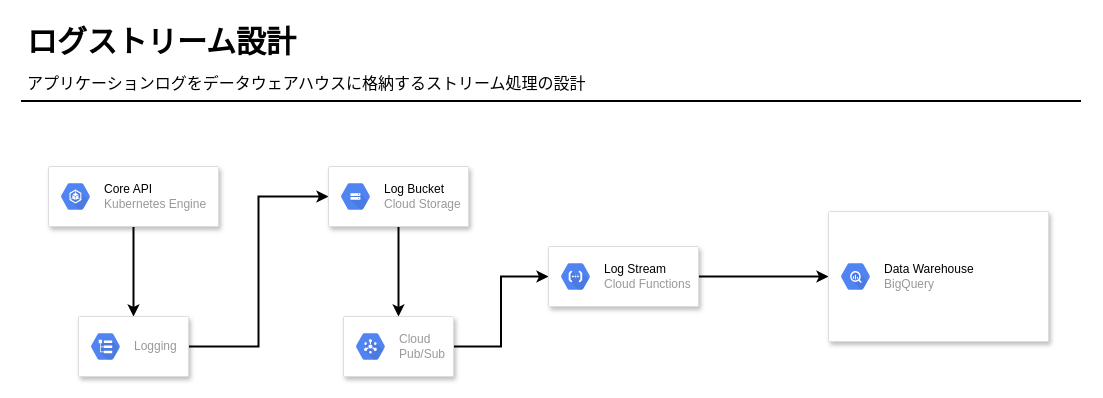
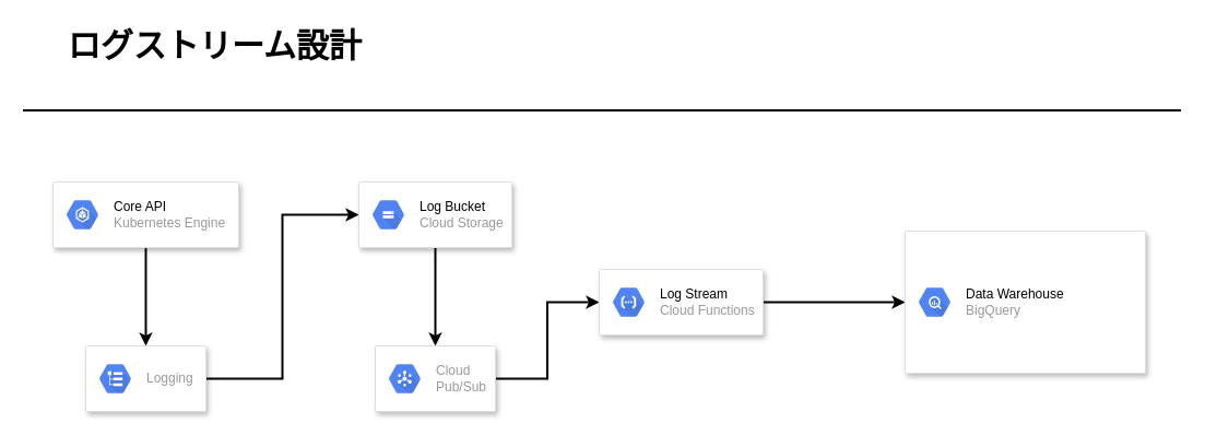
  <mxCell id="0" />
  <mxCell id="1" parent="0" />
- <mxCell id="2" value="ログストリーム設計" style="text;html=1;resizable=0;points=[];autosize=1;align=left;verticalAlign=top;spacingTop=-4;fontSize=30;fontStyle=1" parent="1" vertex="1"><mxGeometry x="24.5" y="20.5" width="280" height="40" as="geometry" /></mxCell>
- <mxCell id="3" value="アプリケーションログをデータウェアハウスに格納するストリーム処理の設計" style="text;html=1;resizable=0;points=[];autosize=1;align=left;verticalAlign=top;spacingTop=-4;fontSize=16;" parent="1" vertex="1"><mxGeometry x="24.5" y="70.5" width="570" height="20" as="geometry" /></mxCell>
+ <mxCell id="2" value="ログストリーム設計" style="text;html=1;resizable=0;points=[];autosize=1;align=left;verticalAlign=top;spacingTop=-4;fontSize=30;fontStyle=1" parent="1" vertex="1"><mxGeometry x="59.5" y="20.5" width="280" height="40" as="geometry" /></mxCell>
  <mxCell id="4" value="" style="line;strokeWidth=2;html=1;fontSize=14;" parent="1" vertex="1"><mxGeometry x="20.5" y="95.5" width="1060" height="10" as="geometry" /></mxCell>
  <mxCell id="5" style="edgeStyle=orthogonalEdgeStyle;rounded=0;orthogonalLoop=1;jettySize=auto;html=1;entryX=0.5;entryY=0;entryDx=0;entryDy=0;strokeWidth=2;" edge="1" parent="1" source="6" target="9"><mxGeometry relative="1" as="geometry" /></mxCell>
  <mxCell id="6" value="" style="strokeColor=#dddddd;shadow=1;strokeWidth=1;rounded=1;absoluteArcSize=1;arcSize=2;" vertex="1" parent="1"><mxGeometry x="48" y="166" width="170" height="60" as="geometry" /></mxCell>
  <mxCell id="7" value="&lt;font color=&quot;#000000&quot;&gt;Core API&lt;/font&gt;&lt;br&gt;Kubernetes Engine" style="dashed=0;connectable=0;html=1;fillColor=#5184F3;strokeColor=none;shape=mxgraph.gcp2.hexIcon;prIcon=container_engine;part=1;labelPosition=right;verticalLabelPosition=middle;align=left;verticalAlign=middle;spacingLeft=5;fontColor=#999999;fontSize=12;" vertex="1" parent="6"><mxGeometry y="0.5" width="44" height="39" relative="1" as="geometry"><mxPoint x="5" y="-19.5" as="offset" /></mxGeometry></mxCell>
  <mxCell id="8" style="edgeStyle=orthogonalEdgeStyle;rounded=0;orthogonalLoop=1;jettySize=auto;html=1;entryX=0;entryY=0.5;entryDx=0;entryDy=0;strokeWidth=2;" edge="1" parent="1" source="9" target="12"><mxGeometry relative="1" as="geometry" /></mxCell>
  <mxCell id="9" value="" style="strokeColor=#dddddd;shadow=1;strokeWidth=1;rounded=1;absoluteArcSize=1;arcSize=2;" vertex="1" parent="1"><mxGeometry x="78" y="316" width="110" height="60" as="geometry" /></mxCell>
  <mxCell id="10" value="Logging" style="dashed=0;connectable=0;html=1;fillColor=#5184F3;strokeColor=none;shape=mxgraph.gcp2.hexIcon;prIcon=logging;part=1;labelPosition=right;verticalLabelPosition=middle;align=left;verticalAlign=middle;spacingLeft=5;fontColor=#999999;fontSize=12;" vertex="1" parent="9"><mxGeometry y="0.5" width="44" height="39" relative="1" as="geometry"><mxPoint x="5" y="-19.5" as="offset" /></mxGeometry></mxCell>
  <mxCell id="11" style="edgeStyle=orthogonalEdgeStyle;rounded=0;orthogonalLoop=1;jettySize=auto;html=1;entryX=0.5;entryY=0;entryDx=0;entryDy=0;strokeWidth=2;" edge="1" parent="1" source="12" target="15"><mxGeometry relative="1" as="geometry" /></mxCell>
  <mxCell id="12" value="" style="strokeColor=#dddddd;shadow=1;strokeWidth=1;rounded=1;absoluteArcSize=1;arcSize=2;" vertex="1" parent="1"><mxGeometry x="328" y="166" width="140" height="60" as="geometry" /></mxCell>
  <mxCell id="13" value="&lt;font color=&quot;#000000&quot;&gt;Log Bucket&lt;/font&gt;&lt;br&gt;Cloud Storage" style="dashed=0;connectable=0;html=1;fillColor=#5184F3;strokeColor=none;shape=mxgraph.gcp2.hexIcon;prIcon=cloud_storage;part=1;labelPosition=right;verticalLabelPosition=middle;align=left;verticalAlign=middle;spacingLeft=5;fontColor=#999999;fontSize=12;" vertex="1" parent="12"><mxGeometry y="0.5" width="44" height="39" relative="1" as="geometry"><mxPoint x="5" y="-19.5" as="offset" /></mxGeometry></mxCell>
  <mxCell id="14" style="edgeStyle=orthogonalEdgeStyle;rounded=0;orthogonalLoop=1;jettySize=auto;html=1;entryX=0;entryY=0.5;entryDx=0;entryDy=0;strokeWidth=2;" edge="1" parent="1" source="15" target="18"><mxGeometry relative="1" as="geometry" /></mxCell>
  <mxCell id="15" value="" style="strokeColor=#dddddd;shadow=1;strokeWidth=1;rounded=1;absoluteArcSize=1;arcSize=2;" vertex="1" parent="1"><mxGeometry x="343" y="316" width="110" height="60" as="geometry" /></mxCell>
  <mxCell id="16" value="Cloud&#10;Pub/Sub" style="dashed=0;connectable=0;html=1;fillColor=#5184F3;strokeColor=none;shape=mxgraph.gcp2.hexIcon;prIcon=cloud_pubsub;part=1;labelPosition=right;verticalLabelPosition=middle;align=left;verticalAlign=middle;spacingLeft=5;fontColor=#999999;fontSize=12;" vertex="1" parent="15"><mxGeometry y="0.5" width="44" height="39" relative="1" as="geometry"><mxPoint x="5" y="-19.5" as="offset" /></mxGeometry></mxCell>
  <mxCell id="17" style="edgeStyle=orthogonalEdgeStyle;rounded=0;orthogonalLoop=1;jettySize=auto;html=1;entryX=0;entryY=0.5;entryDx=0;entryDy=0;strokeWidth=2;" edge="1" parent="1" source="18" target="20"><mxGeometry relative="1" as="geometry" /></mxCell>
  <mxCell id="18" value="" style="strokeColor=#dddddd;shadow=1;strokeWidth=1;rounded=1;absoluteArcSize=1;arcSize=2;" vertex="1" parent="1"><mxGeometry x="548" y="246" width="150" height="60" as="geometry" /></mxCell>
  <mxCell id="19" value="&lt;font color=&quot;#000000&quot;&gt;Log Stream&lt;/font&gt;&lt;br&gt;Cloud Functions" style="dashed=0;connectable=0;html=1;fillColor=#5184F3;strokeColor=none;shape=mxgraph.gcp2.hexIcon;prIcon=cloud_functions;part=1;labelPosition=right;verticalLabelPosition=middle;align=left;verticalAlign=middle;spacingLeft=5;fontColor=#999999;fontSize=12;" vertex="1" parent="18"><mxGeometry y="0.5" width="44" height="39" relative="1" as="geometry"><mxPoint x="5" y="-19.5" as="offset" /></mxGeometry></mxCell>
  <mxCell id="20" value="" style="strokeColor=#dddddd;shadow=1;strokeWidth=1;rounded=1;absoluteArcSize=1;arcSize=2;" vertex="1" parent="1"><mxGeometry x="828" y="211" width="220" height="130" as="geometry" /></mxCell>
  <mxCell id="21" value="&lt;font color=&quot;#000000&quot;&gt;Data Warehouse&lt;/font&gt;&lt;br&gt;BigQuery" style="dashed=0;connectable=0;html=1;fillColor=#5184F3;strokeColor=none;shape=mxgraph.gcp2.hexIcon;prIcon=bigquery;part=1;labelPosition=right;verticalLabelPosition=middle;align=left;verticalAlign=middle;spacingLeft=5;fontColor=#999999;fontSize=12;" vertex="1" parent="20"><mxGeometry y="0.5" width="44" height="39" relative="1" as="geometry"><mxPoint x="5" y="-19.5" as="offset" /></mxGeometry></mxCell>
